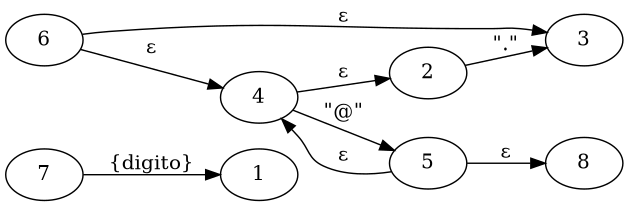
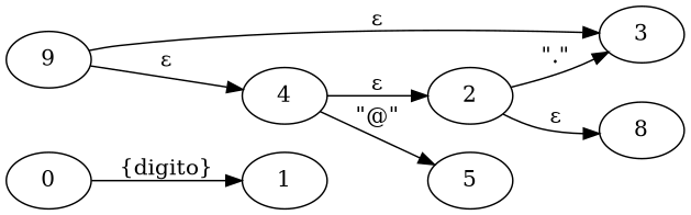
  digraph {
    rankdir=LR
-   0 [label=7]
+   0
    1
    2
    3
-   6
+   6 [label=9]
    4
    5
    n8 [label=8]
    0 -> 1 [label="{digito}"]
    2 -> 3 [label="\".\""]
    6 -> 3 [label="ε"]
    6 -> 4 [label="ε"]
    4 -> 2 [label="ε"]
    4 -> 5 [label="\"@\""]
-   5 -> 4 [label="ε"]
-   5 -> n8 [label="ε"]
+   2 -> n8 [label="ε"]
  }
